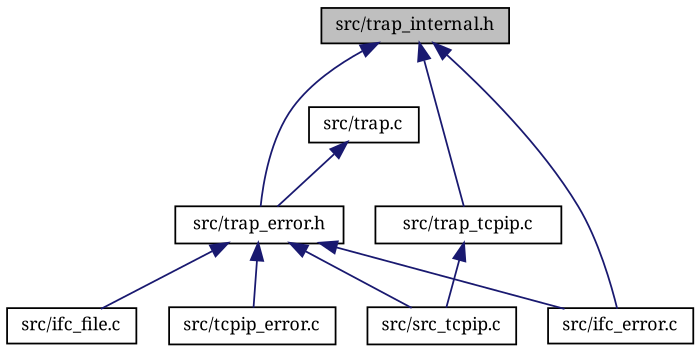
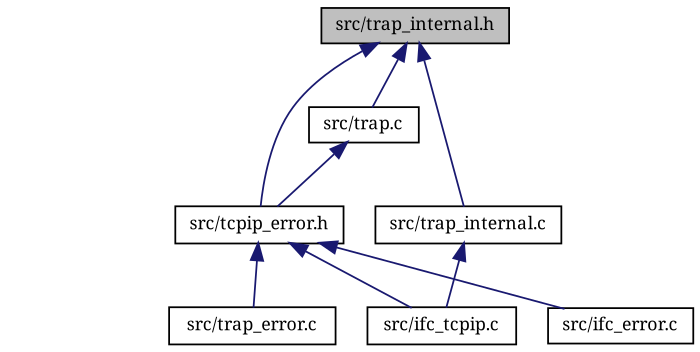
  digraph {
    fontname="Noto Serif"
    node [color=black fillcolor=white fontname="Noto Serif" fontsize=10 shape=record style=filled]
    edge [color=midnightblue dir=back fontname="Noto Serif" fontsize=10 labelfontname=Helvetica labelfontsize=10 style=solid]
    n1 [fillcolor=grey75 fontcolor=black height=0.2 label="src/trap_internal.h" width=0.4]
-   n2 [height=0.2 label="src/trap_error.h" width=0.4]
+   n2 [height=0.2 label="src/tcpip_error.h" width=0.4]
    n3 [height=0.2 label="src/trap.c" width=0.4]
-   n4 [height=0.2 label="src/trap_tcpip.c" width=0.4]
-   n5 [height=0.2 label="src/ifc_file.c" width=0.4]
-   n6 [height=0.2 label="src/src_tcpip.c" width=0.4]
+   n4 [height=0.2 label="src/trap_internal.c" width=0.4]
+   n6 [height=0.2 label="src/ifc_tcpip.c" width=0.4]
    n7 [height=0.2 label="src/ifc_error.c" width=0.4]
-   n8 [height=0.2 label="src/tcpip_error.c" width=0.4]
+   n8 [height=0.2 label="src/trap_error.c" width=0.4]
    n1 -> n2
-   n1 -> n7
+   n1 -> n3
    n1 -> n4
-   n2 -> n5
    n2 -> n6
    n2 -> n7
    n2 -> n8
    n3 -> n2
    n4 -> n6
  }
